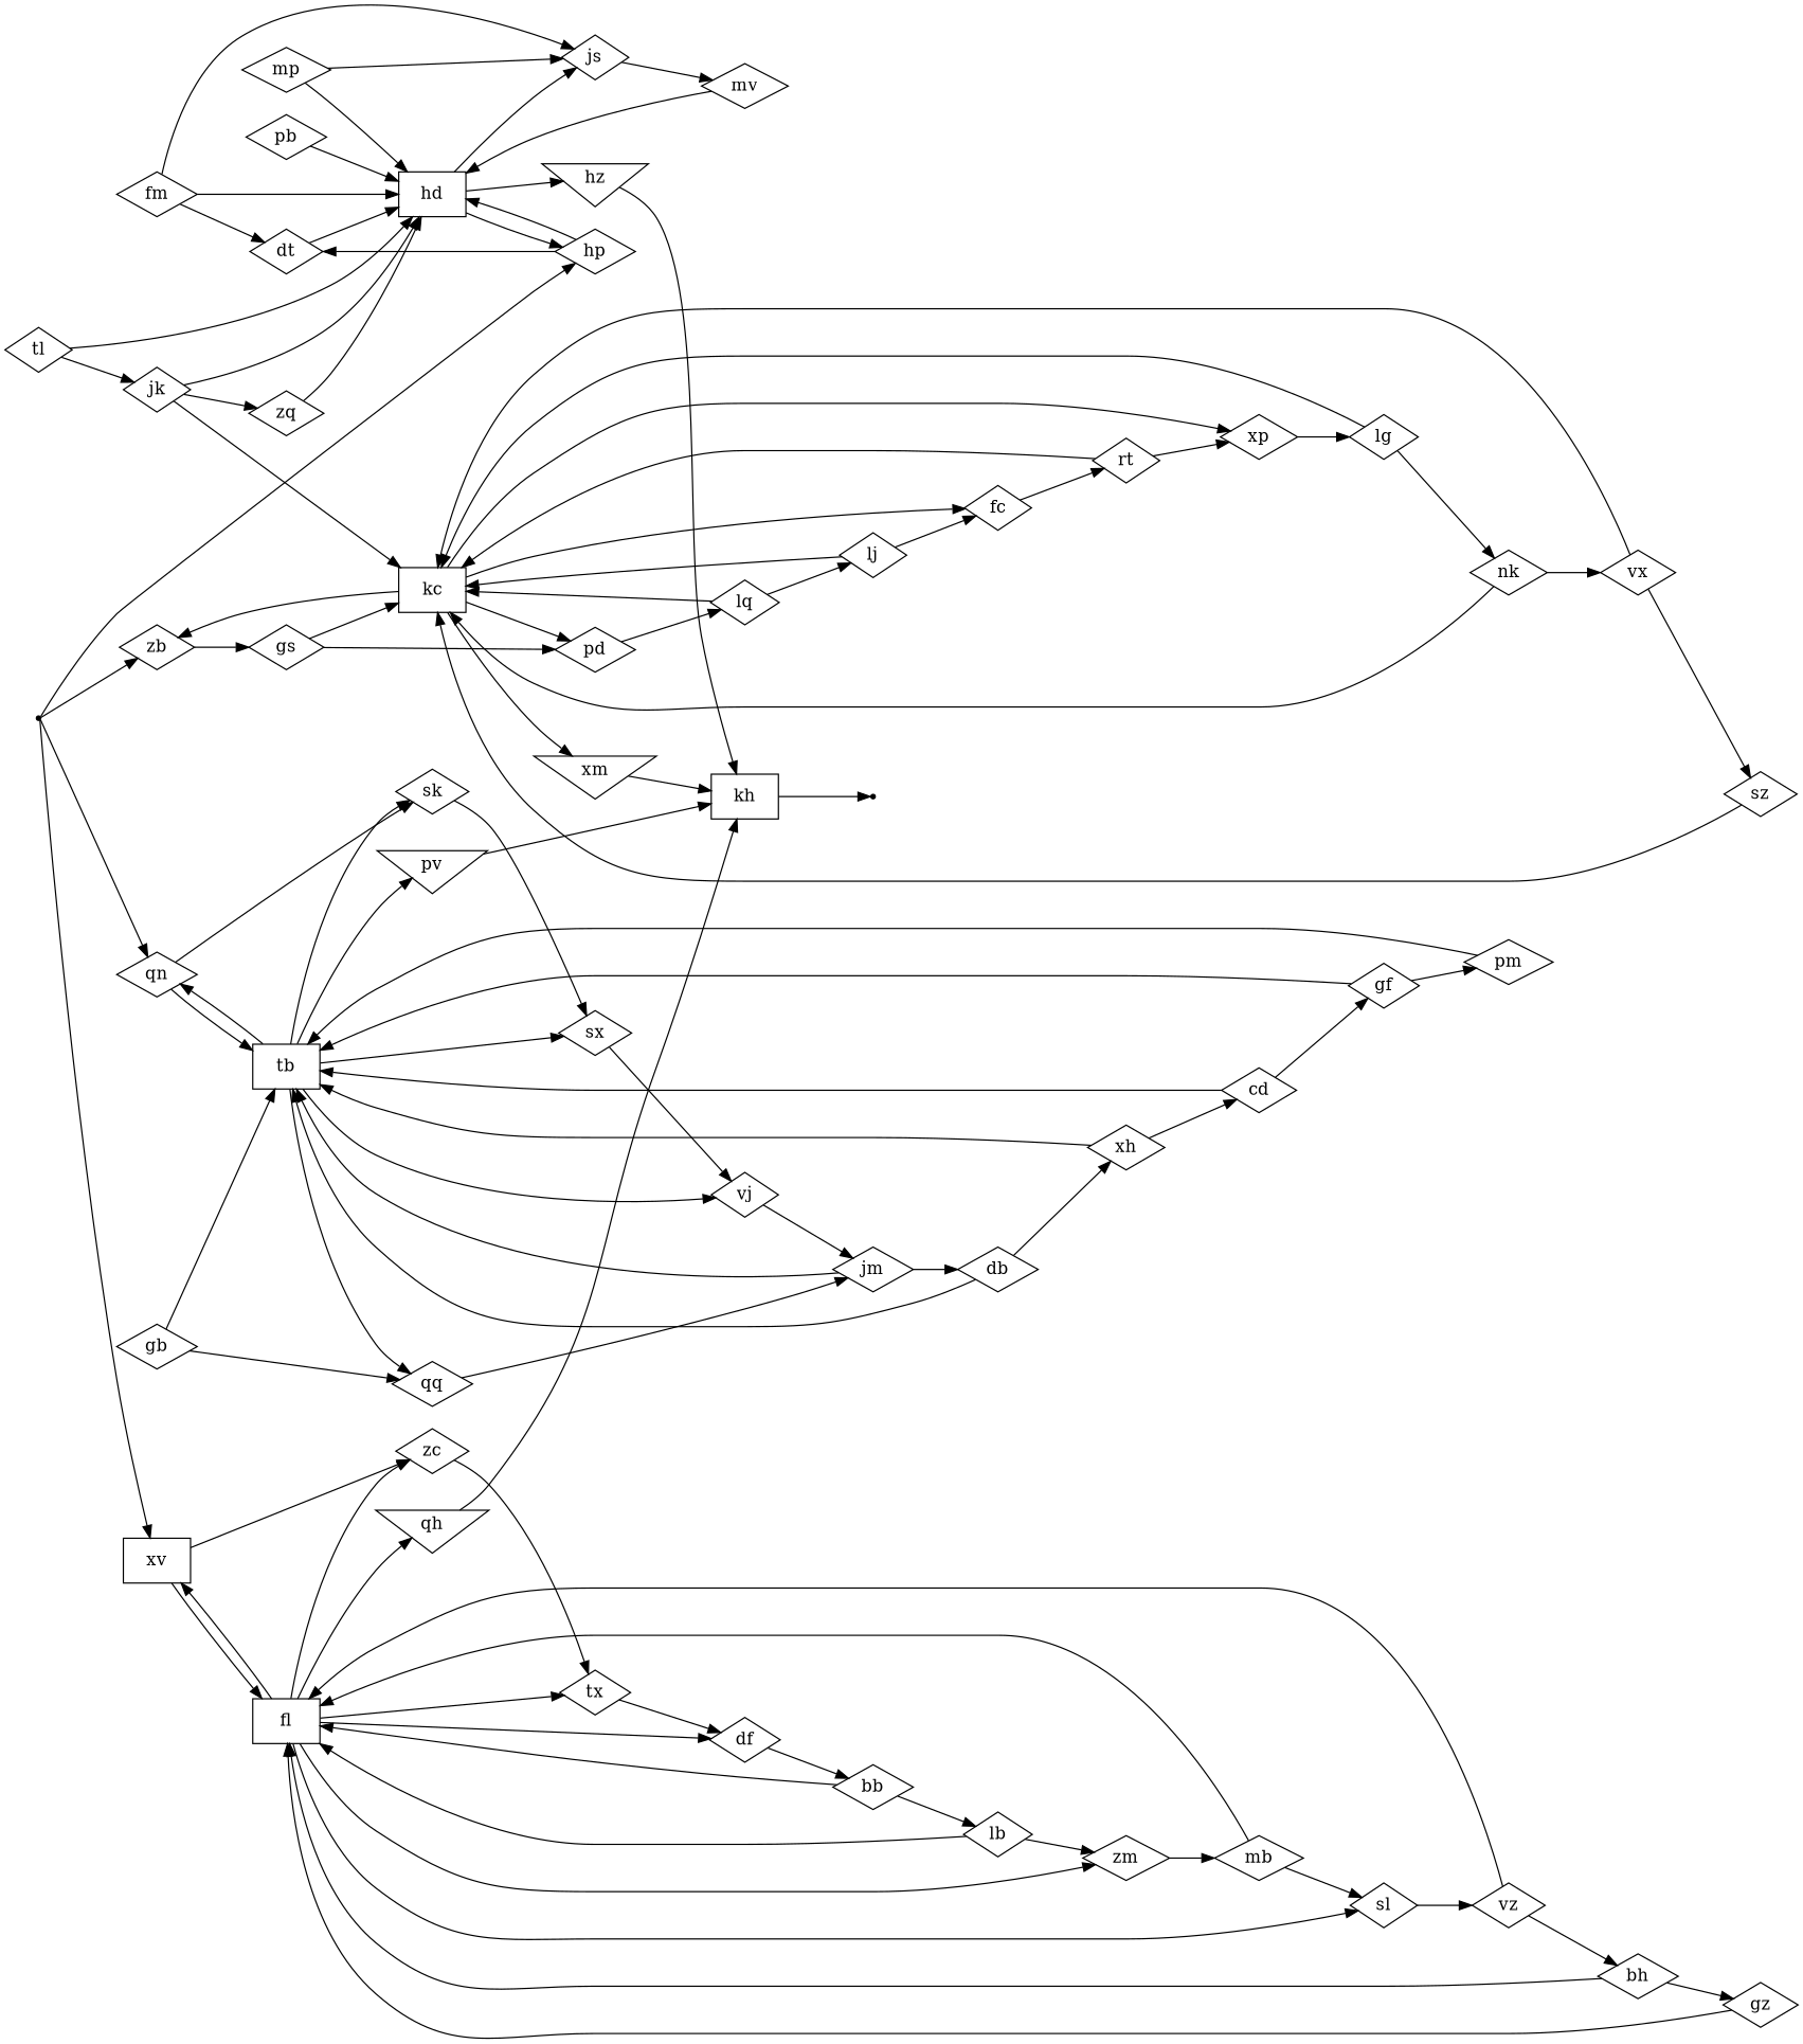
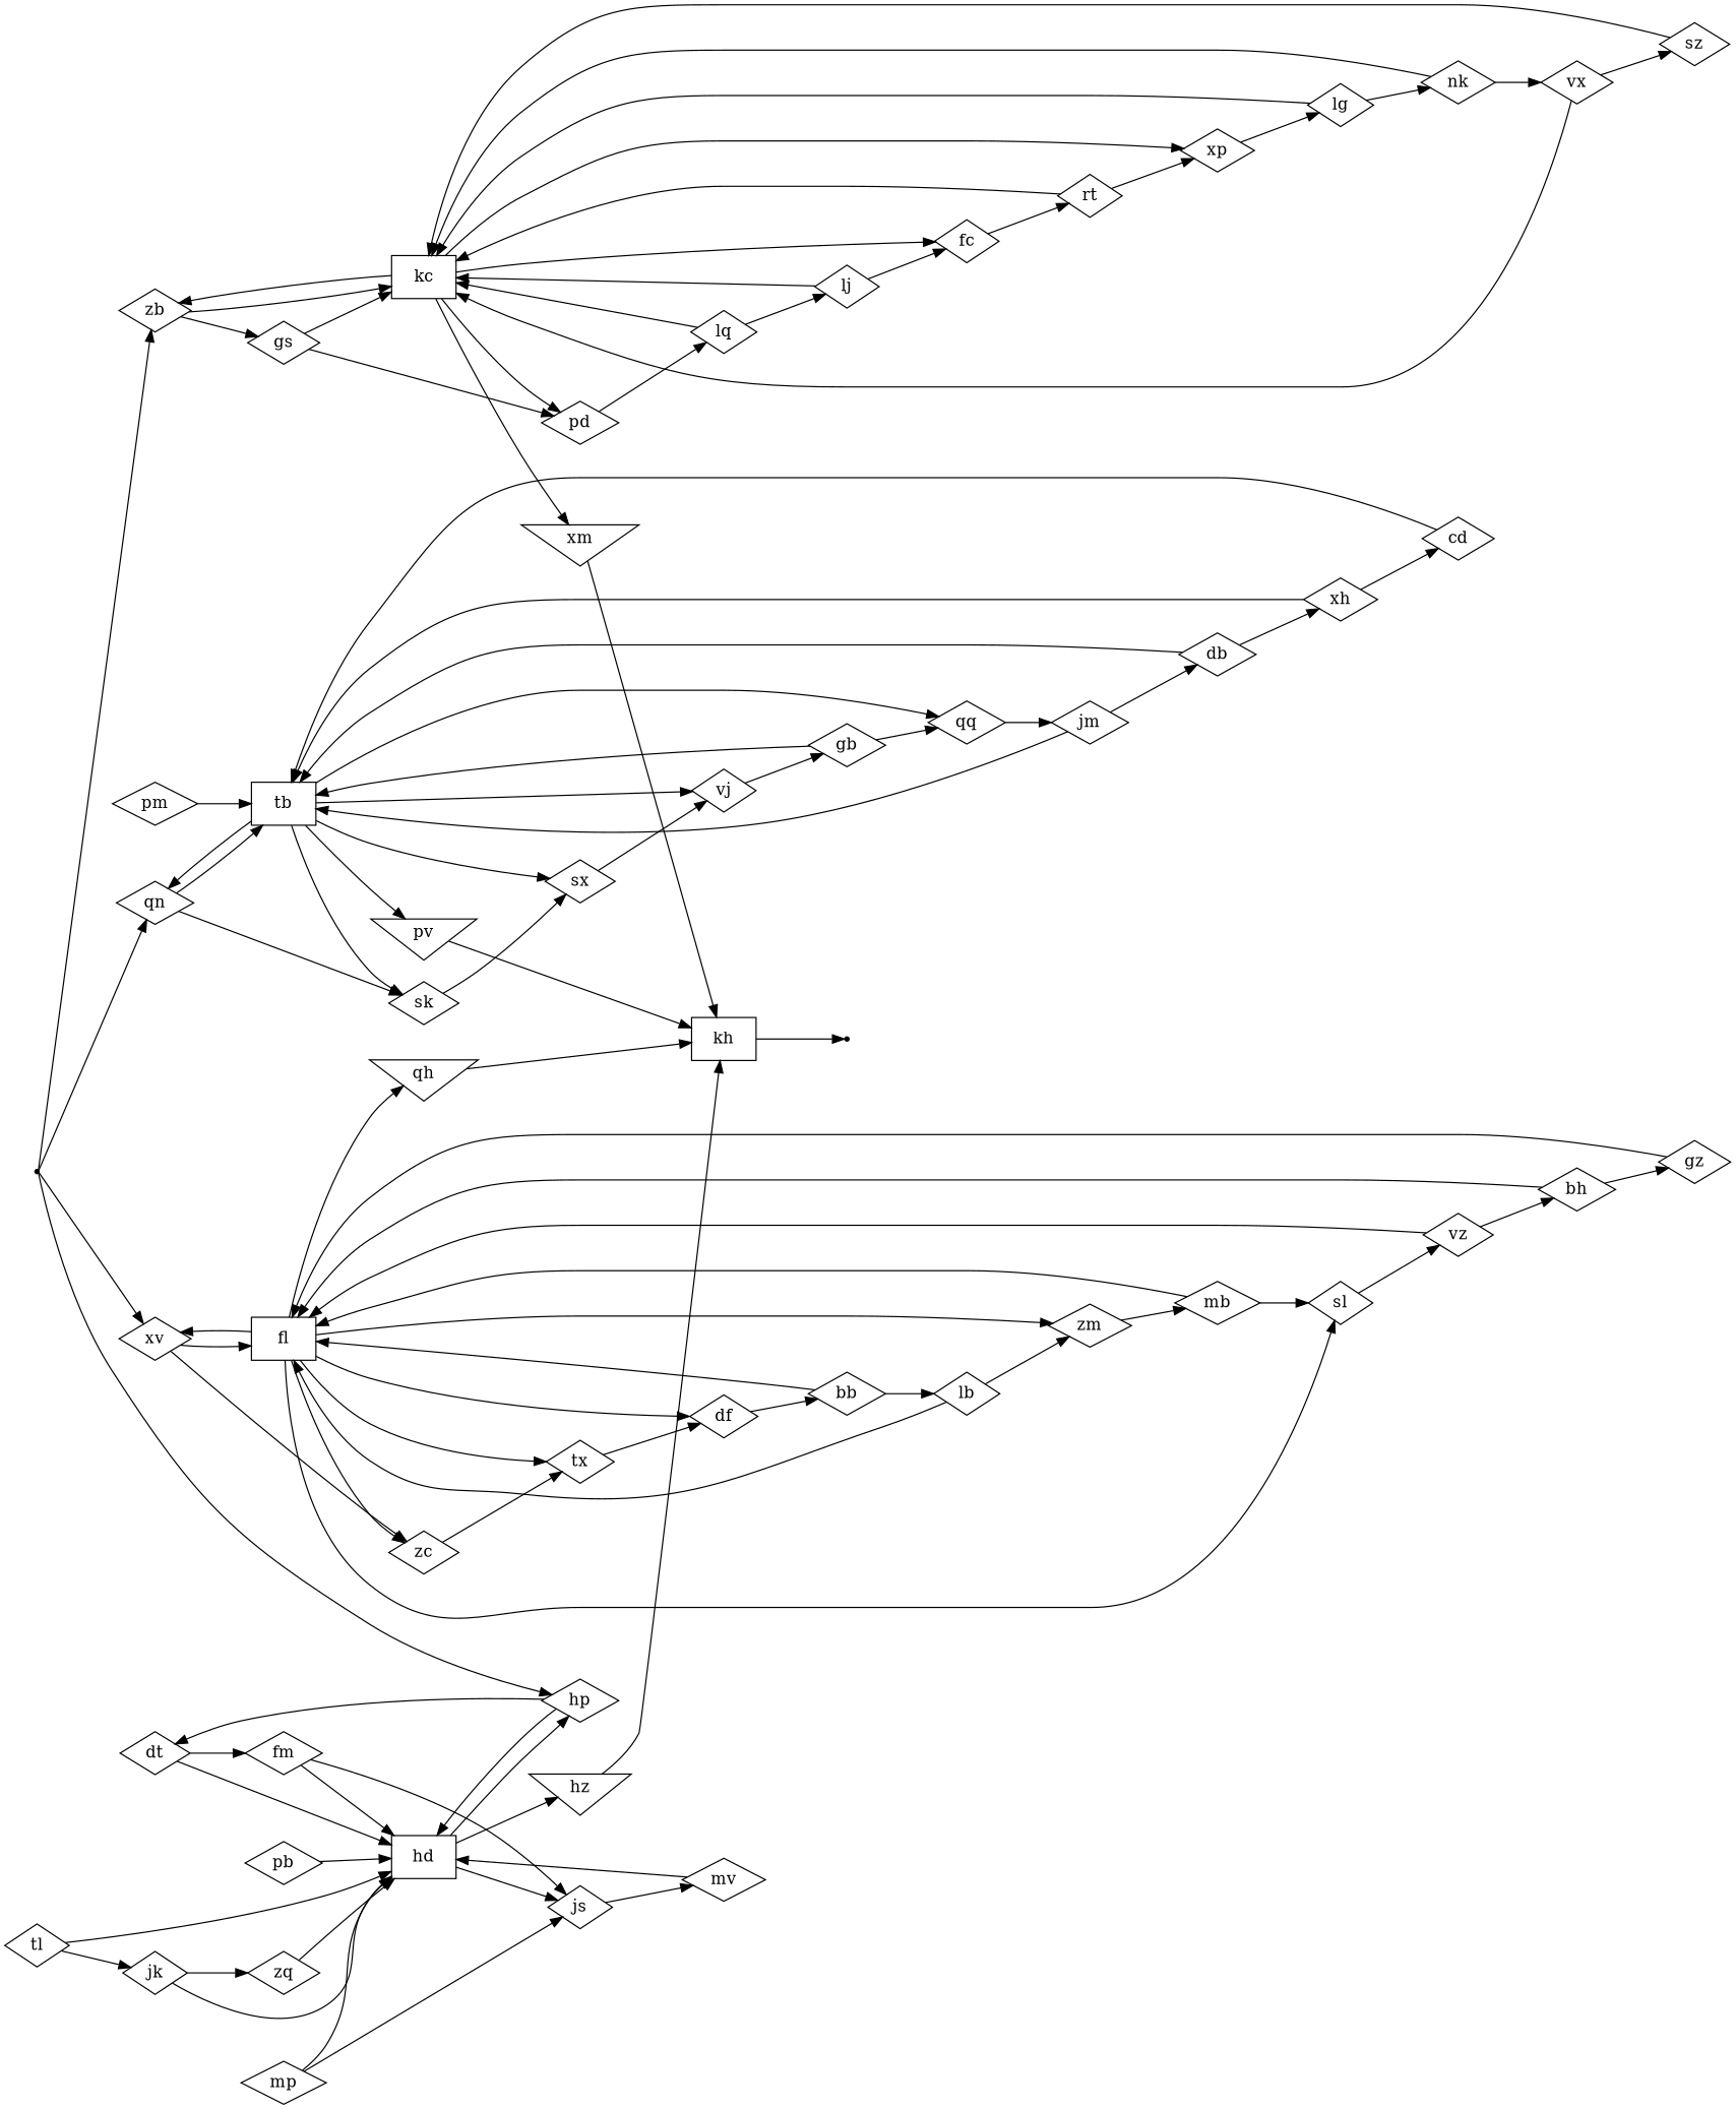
  digraph {
    rankdir=LR
    node [shape=diamond]
    dt
    fm
    hd [shape=box]
    js
    hp
    hz [shape=invtriangle]
    mp
    mv
    kh [shape=box]
    tl
    jk
    zq
    kc [shape=box]
    vx
    sz
    fc
    zb
    pd
    xp
    xm [shape=invtriangle]
    rt
    gs
    lq
    lg
    tb [shape=box]
    pm
    sx
    qn
    vj
    qq
    sk
    pv [shape=invtriangle]
    gb
    jm
    db
    rx [shape=point]
    df
    bb
    fl [shape=box]
    lb
    sl
-   xv [shape=box]
+   xv
    zc
    tx
    qh [shape=invtriangle]
    zm
    xh
    vz
    bh
    gz
    broadcaster [shape=point]
-   gf
    pb
    lj
    cd
    mb
    nk
-   fm -> dt
+   dt -> fm
    dt -> hd
    fm -> hd
    fm -> js
    hd -> js
    hd -> hp
    hd -> hz
    js -> mv
    hp -> dt
    hp -> hd
    hz -> kh
    mp -> hd
    mp -> js
    mv -> hd
    kh -> rx
    tl -> hd
    tl -> jk
    jk -> hd
    jk -> zq
    zq -> hd
    kc -> fc
    kc -> zb
    kc -> pd
    kc -> xp
    kc -> xm
    vx -> kc
    vx -> sz
    sz -> kc
    fc -> rt
-   jk -> kc
+   zb -> kc
    zb -> gs
    pd -> lq
    xp -> lg
    xm -> kh
    rt -> kc
    rt -> xp
    gs -> kc
    gs -> pd
    lq -> kc
    lq -> lj
    lg -> kc
    lg -> nk
    tb -> sx
    tb -> qn
    tb -> vj
    tb -> qq
    tb -> sk
    tb -> pv
    pm -> tb
    sx -> vj
    qn -> tb
    qn -> sk
-   vj -> jm
+   vj -> gb
    qq -> jm
    sk -> sx
    pv -> kh
    gb -> tb
    gb -> qq
    jm -> tb
    jm -> db
    db -> tb
    db -> xh
    df -> bb
    bb -> fl
    bb -> lb
    fl -> df
    fl -> sl
    fl -> xv
    fl -> zc
    fl -> tx
    fl -> qh
    fl -> zm
    lb -> fl
    lb -> zm
    sl -> vz
    xv -> fl
    xv -> zc
    zc -> tx
    tx -> df
    qh -> kh
    zm -> mb
    xh -> tb
    xh -> cd
    vz -> fl
    vz -> bh
    bh -> fl
    bh -> gz
    gz -> fl
    broadcaster -> hp
    broadcaster -> zb
    broadcaster -> qn
    broadcaster -> xv
-   gf -> tb
-   gf -> pm
    pb -> hd
    lj -> kc
    lj -> fc
    cd -> tb
-   cd -> gf
    mb -> fl
    mb -> sl
    nk -> kc
    nk -> vx
  }
